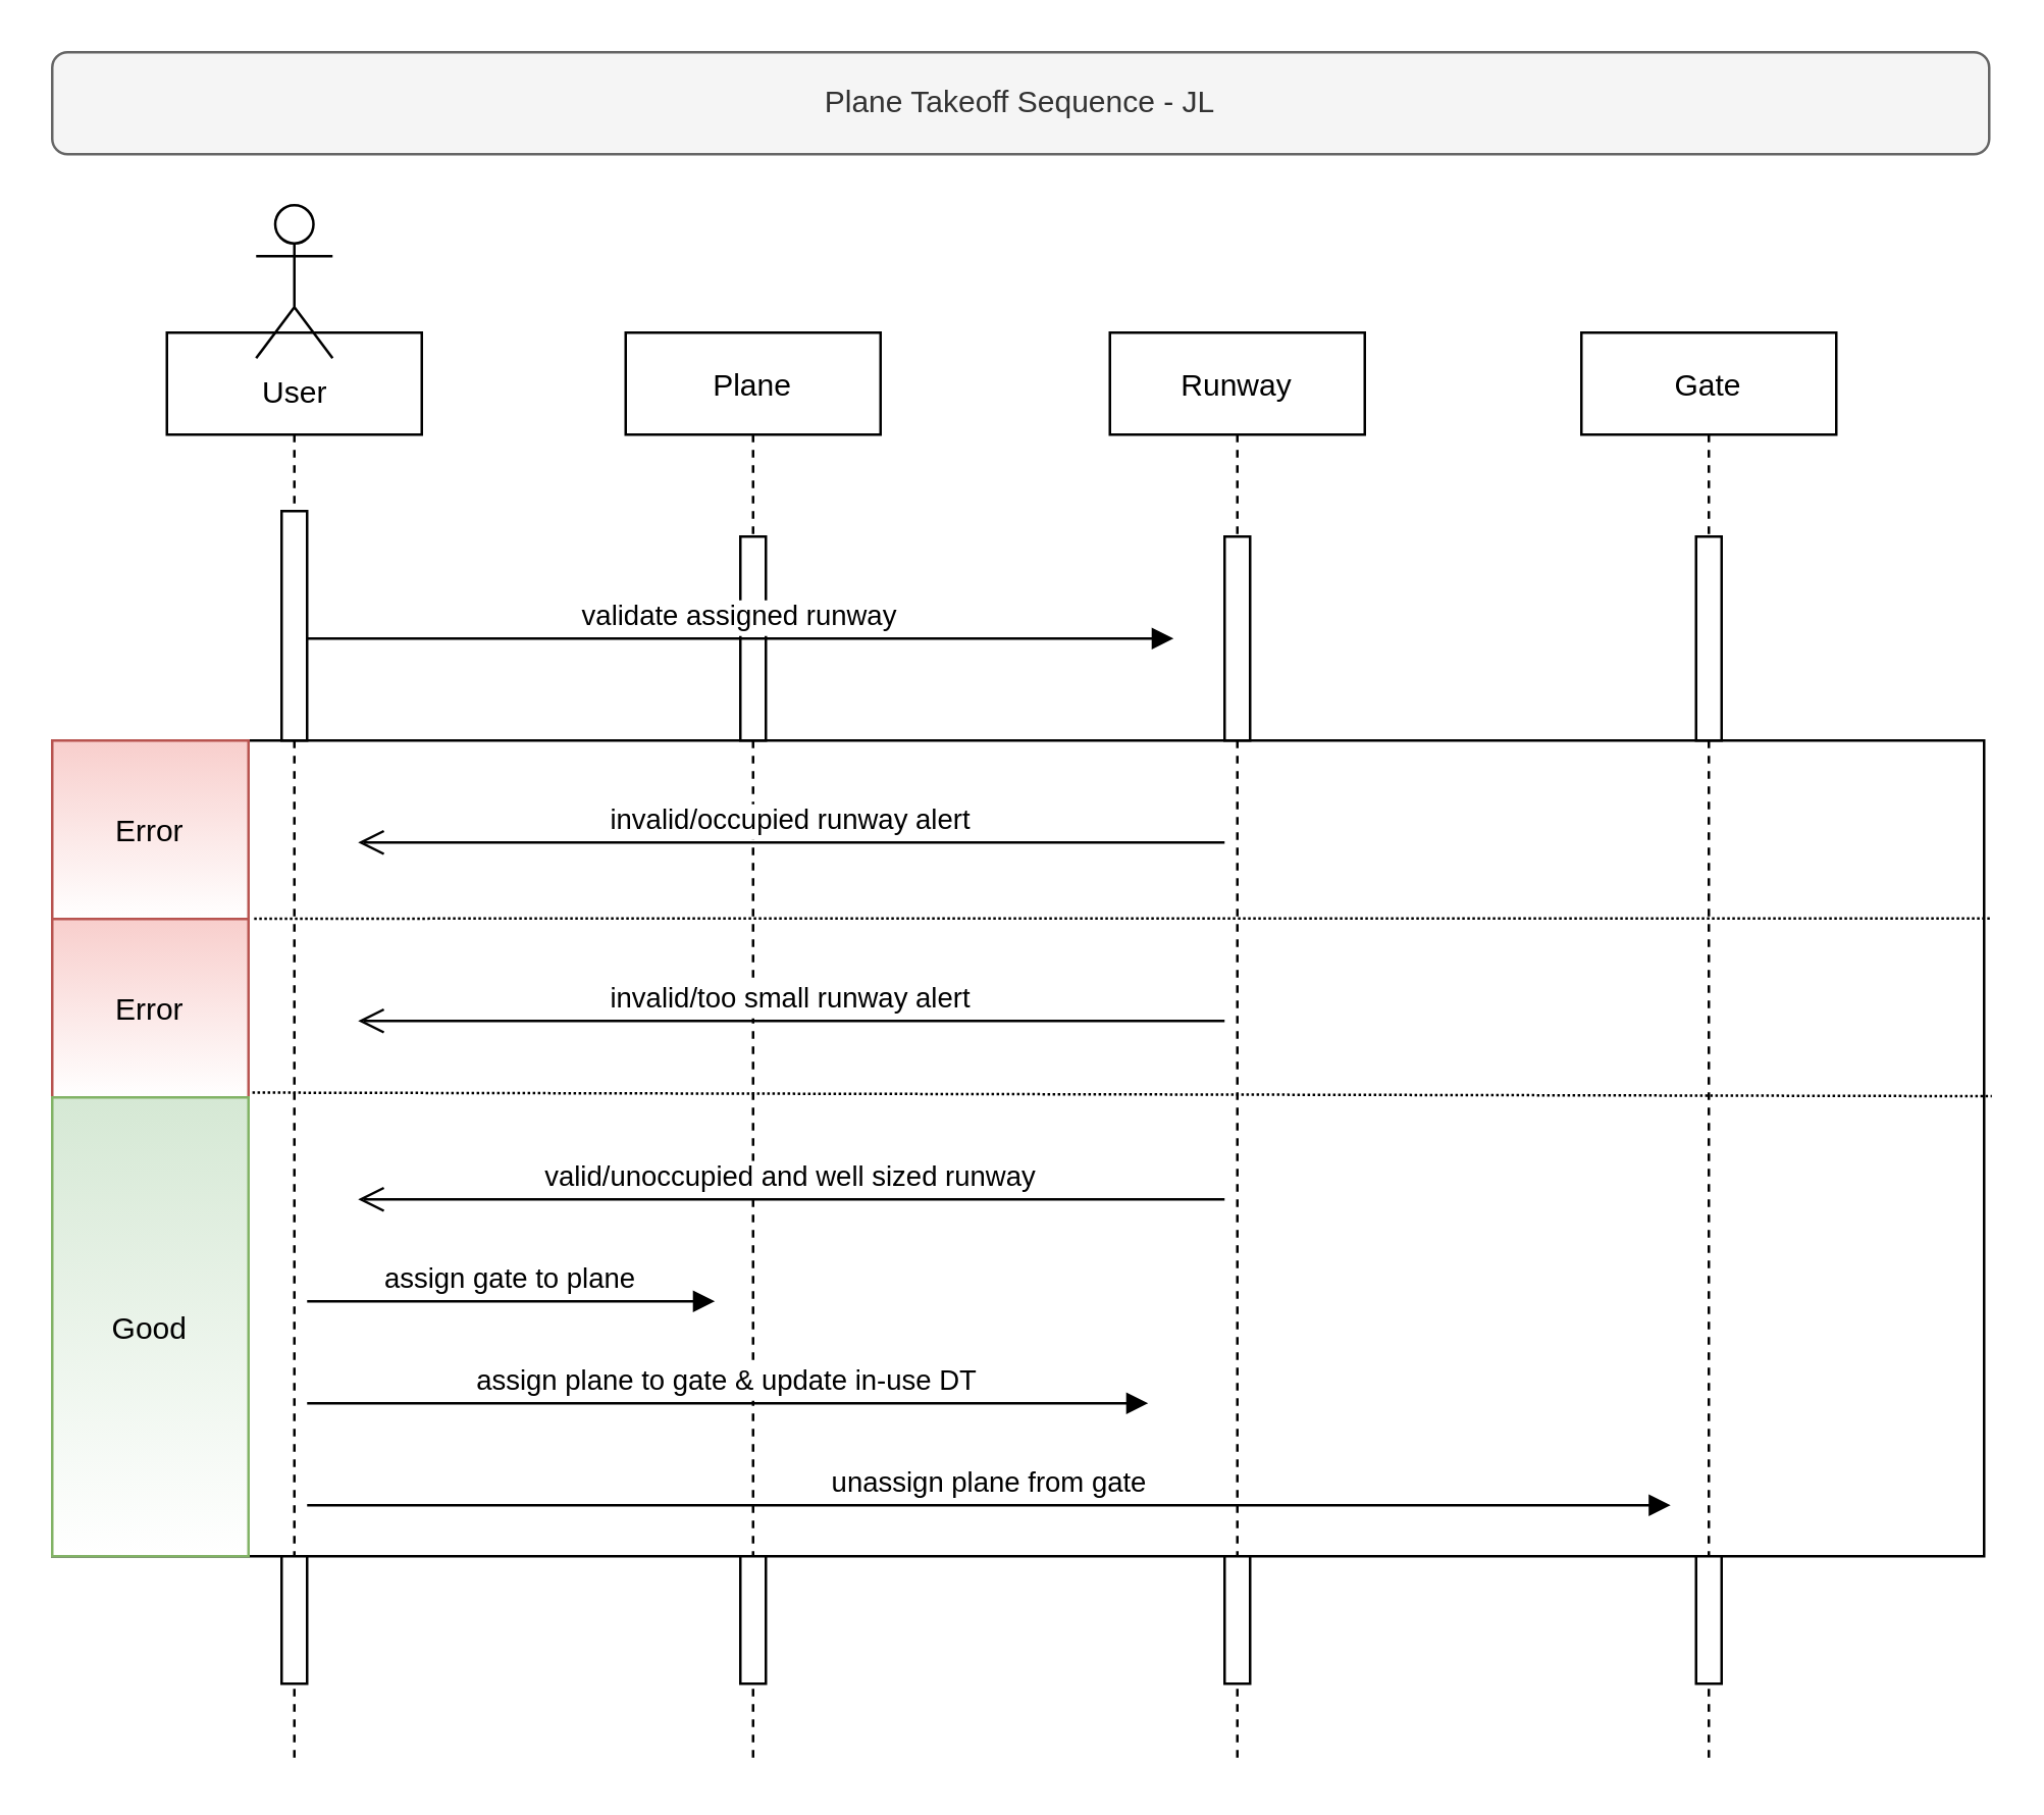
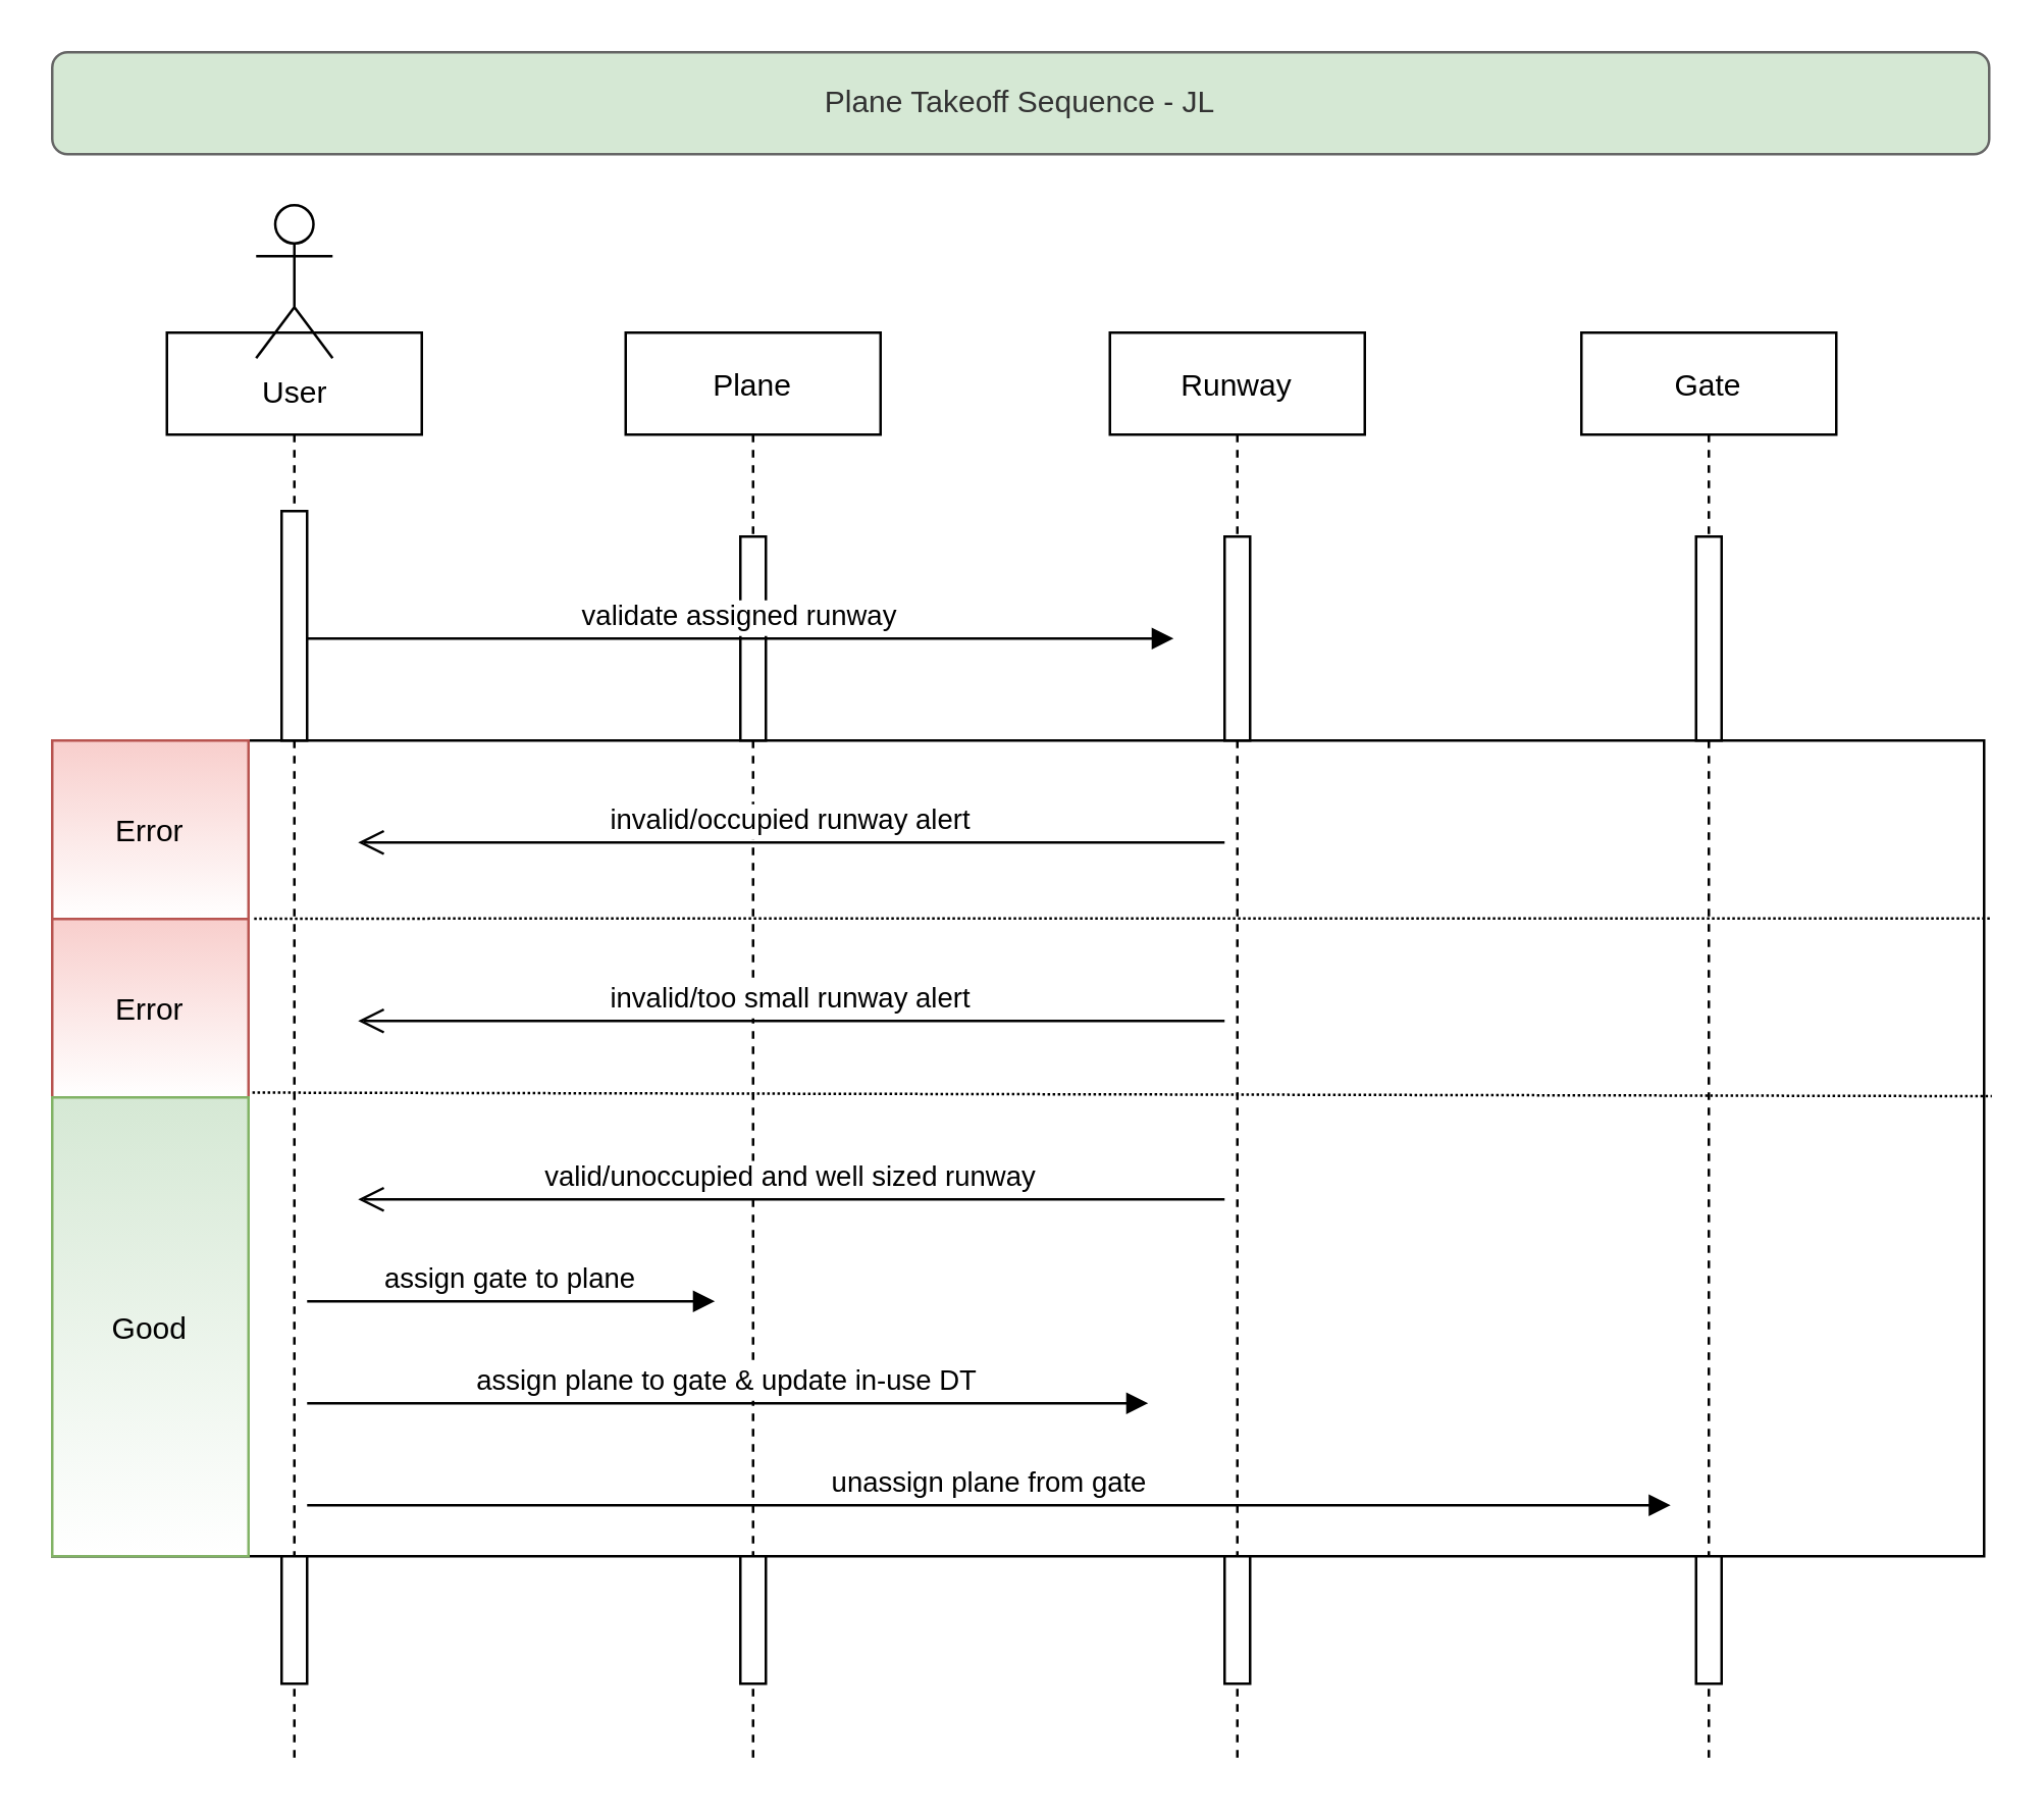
  <mxCell id="0" />
  <mxCell id="1" parent="0" />
  <mxCell id="2" value="" style="points=[];perimeter=orthogonalPerimeter;rounded=0;shadow=0;strokeWidth=1;gradientColor=#ffffff;" vertex="1" parent="1"><mxGeometry x="20" y="290" width="758" height="320" as="geometry" /></mxCell>
  <mxCell id="3" value="" style="shape=umlLifeline;perimeter=lifelinePerimeter;container=1;collapsible=0;recursiveResize=0;rounded=0;shadow=0;strokeWidth=1;" parent="1" vertex="1"><mxGeometry x="65" y="130" width="100" height="560" as="geometry" /></mxCell>
  <mxCell id="4" value="" style="points=[];perimeter=orthogonalPerimeter;rounded=0;shadow=0;strokeWidth=1;" parent="3" vertex="1"><mxGeometry x="45" y="70" width="10" height="90" as="geometry" /></mxCell>
  <mxCell id="5" value="" style="points=[];perimeter=orthogonalPerimeter;rounded=0;shadow=0;strokeWidth=1;" vertex="1" parent="3"><mxGeometry x="45" y="480" width="10" height="50" as="geometry" /></mxCell>
  <mxCell id="6" value="Plane" style="shape=umlLifeline;perimeter=lifelinePerimeter;container=1;collapsible=0;recursiveResize=0;rounded=0;shadow=0;strokeWidth=1;" parent="1" vertex="1"><mxGeometry x="245" y="130" width="100" height="560" as="geometry" /></mxCell>
  <mxCell id="7" value="" style="points=[];perimeter=orthogonalPerimeter;rounded=0;shadow=0;strokeWidth=1;" parent="6" vertex="1"><mxGeometry x="45" y="80" width="10" height="80" as="geometry" /></mxCell>
  <mxCell id="8" value="" style="points=[];perimeter=orthogonalPerimeter;rounded=0;shadow=0;strokeWidth=1;" vertex="1" parent="6"><mxGeometry x="45" y="480" width="10" height="50" as="geometry" /></mxCell>
  <mxCell id="9" value="Runway" style="shape=umlLifeline;perimeter=lifelinePerimeter;container=1;collapsible=0;recursiveResize=0;rounded=0;shadow=0;strokeWidth=1;" vertex="1" parent="1"><mxGeometry x="435" y="130" width="100" height="560" as="geometry" /></mxCell>
  <mxCell id="10" value="" style="points=[];perimeter=orthogonalPerimeter;rounded=0;shadow=0;strokeWidth=1;" vertex="1" parent="9"><mxGeometry x="45" y="80" width="10" height="80" as="geometry" /></mxCell>
  <mxCell id="11" value="" style="points=[];perimeter=orthogonalPerimeter;rounded=0;shadow=0;strokeWidth=1;" vertex="1" parent="9"><mxGeometry x="45" y="480" width="10" height="50" as="geometry" /></mxCell>
  <mxCell id="12" value="Gate" style="shape=umlLifeline;perimeter=lifelinePerimeter;container=1;collapsible=0;recursiveResize=0;rounded=0;shadow=0;strokeWidth=1;" vertex="1" parent="1"><mxGeometry x="620" y="130" width="100" height="560" as="geometry" /></mxCell>
  <mxCell id="13" value="" style="points=[];perimeter=orthogonalPerimeter;rounded=0;shadow=0;strokeWidth=1;" vertex="1" parent="12"><mxGeometry x="45" y="80" width="10" height="80" as="geometry" /></mxCell>
  <mxCell id="14" value="" style="points=[];perimeter=orthogonalPerimeter;rounded=0;shadow=0;strokeWidth=1;" vertex="1" parent="12"><mxGeometry x="45" y="480" width="10" height="50" as="geometry" /></mxCell>
  <mxCell id="15" value="validate assigned runway" style="verticalAlign=bottom;endArrow=block;shadow=0;strokeWidth=1;" edge="1" parent="1"><mxGeometry relative="1" as="geometry"><mxPoint x="120" y="250" as="sourcePoint" /><mxPoint x="460" y="250" as="targetPoint" /></mxGeometry></mxCell>
- <mxCell id="16" value="Plane Takeoff Sequence - JL" style="rounded=1;whiteSpace=wrap;html=1;fillColor=#f5f5f5;strokeColor=#666666;fontColor=#333333;" vertex="1" parent="1"><mxGeometry x="20" y="20" width="760" height="40" as="geometry" /></mxCell>
+ <mxCell id="16" value="Plane Takeoff Sequence - JL" style="rounded=1;whiteSpace=wrap;html=1;fillColor=#d5e8d4;strokeColor=#666666;fontColor=#333333;" vertex="1" parent="1"><mxGeometry x="20" y="20" width="760" height="40" as="geometry" /></mxCell>
  <mxCell id="17" value="User&lt;br&gt;" style="shape=umlActor;verticalLabelPosition=bottom;verticalAlign=top;html=1;outlineConnect=0;" vertex="1" parent="1"><mxGeometry x="100" y="80" width="30" height="60" as="geometry" /></mxCell>
  <mxCell id="18" value="invalid/occupied runway alert" style="verticalAlign=bottom;endArrow=open;endSize=8;shadow=0;strokeWidth=1;" edge="1" parent="1"><mxGeometry relative="1" as="geometry"><mxPoint x="140" y="330" as="targetPoint" /><mxPoint x="480" y="330" as="sourcePoint" /></mxGeometry></mxCell>
  <mxCell id="19" value="Error" style="points=[];perimeter=orthogonalPerimeter;rounded=0;shadow=0;strokeWidth=1;strokeColor=#b85450;fillColor=#f8cecc;gradientColor=#ffffff;" vertex="1" parent="1"><mxGeometry x="20" y="290" width="77" height="70" as="geometry" /></mxCell>
  <mxCell id="20" value="" style="verticalAlign=bottom;endArrow=none;dashed=1;endSize=8;shadow=0;strokeWidth=1;endFill=0;entryX=1.003;entryY=0.218;entryDx=0;entryDy=0;entryPerimeter=0;dashPattern=1 1;exitX=1.029;exitY=-0.002;exitDx=0;exitDy=0;exitPerimeter=0;" edge="1" parent="1" source="23" target="2"><mxGeometry relative="1" as="geometry"><mxPoint x="774" y="360" as="targetPoint" /><mxPoint x="110" y="359.66" as="sourcePoint" /></mxGeometry></mxCell>
  <mxCell id="21" value="valid/unoccupied and well sized runway" style="verticalAlign=bottom;endArrow=open;endSize=8;shadow=0;strokeWidth=1;" edge="1" parent="1"><mxGeometry relative="1" as="geometry"><mxPoint x="140" y="470" as="targetPoint" /><mxPoint x="480" y="470" as="sourcePoint" /></mxGeometry></mxCell>
  <mxCell id="22" value="invalid/too small runway alert" style="verticalAlign=bottom;endArrow=open;endSize=8;shadow=0;strokeWidth=1;" edge="1" parent="1"><mxGeometry relative="1" as="geometry"><mxPoint x="140" y="400" as="targetPoint" /><mxPoint x="480" y="400" as="sourcePoint" /></mxGeometry></mxCell>
  <mxCell id="23" value="Error" style="points=[];perimeter=orthogonalPerimeter;rounded=0;shadow=0;strokeWidth=1;fillColor=#f8cecc;strokeColor=#b85450;gradientColor=#ffffff;" vertex="1" parent="1"><mxGeometry x="20" y="360" width="77" height="70" as="geometry" /></mxCell>
  <mxCell id="24" value="" style="verticalAlign=bottom;endArrow=none;dashed=1;endSize=8;shadow=0;strokeWidth=1;endFill=0;entryX=1.004;entryY=0.436;entryDx=0;entryDy=0;entryPerimeter=0;dashPattern=1 1;exitX=1.02;exitY=0.973;exitDx=0;exitDy=0;exitPerimeter=0;" edge="1" parent="1" source="23" target="2"><mxGeometry relative="1" as="geometry"><mxPoint x="670" y="429.66" as="targetPoint" /><mxPoint x="110" y="429.66" as="sourcePoint" /></mxGeometry></mxCell>
  <mxCell id="25" value="assign gate to plane" style="verticalAlign=bottom;endArrow=block;entryX=0;entryY=0;shadow=0;strokeWidth=1;" edge="1" parent="1"><mxGeometry relative="1" as="geometry"><mxPoint x="120" y="510" as="sourcePoint" /><mxPoint x="280" y="510" as="targetPoint" /></mxGeometry></mxCell>
  <mxCell id="26" value="assign plane to gate &amp; update in-use DT" style="verticalAlign=bottom;endArrow=block;shadow=0;strokeWidth=1;" edge="1" parent="1"><mxGeometry relative="1" as="geometry"><mxPoint x="120" y="550" as="sourcePoint" /><mxPoint x="450" y="550" as="targetPoint" /></mxGeometry></mxCell>
  <mxCell id="27" value="unassign plane from gate" style="verticalAlign=bottom;endArrow=block;shadow=0;strokeWidth=1;" edge="1" parent="1"><mxGeometry relative="1" as="geometry"><mxPoint x="120" y="590" as="sourcePoint" /><mxPoint x="655" y="590" as="targetPoint" /></mxGeometry></mxCell>
  <mxCell id="28" value="Good" style="points=[];perimeter=orthogonalPerimeter;rounded=0;shadow=0;strokeWidth=1;fillColor=#d5e8d4;strokeColor=#82b366;gradientColor=#ffffff;" vertex="1" parent="1"><mxGeometry x="20" y="430" width="77" height="180" as="geometry" /></mxCell>
